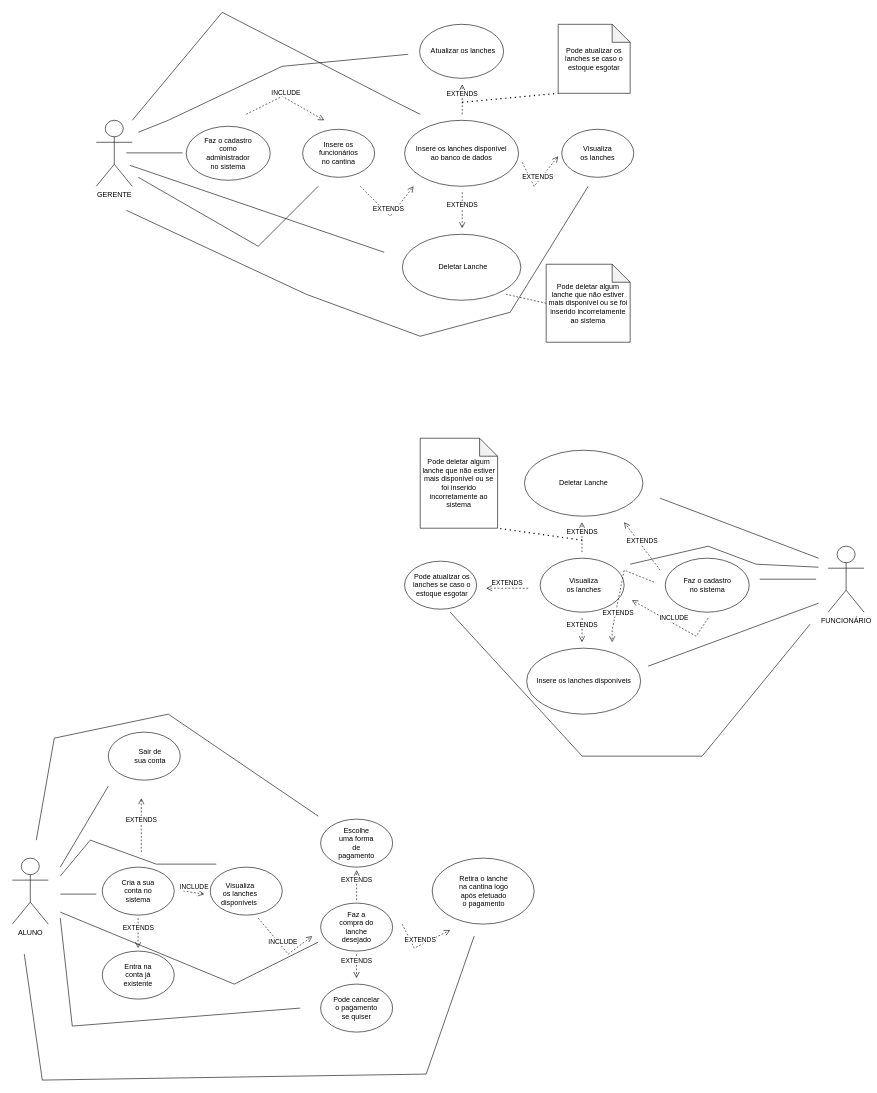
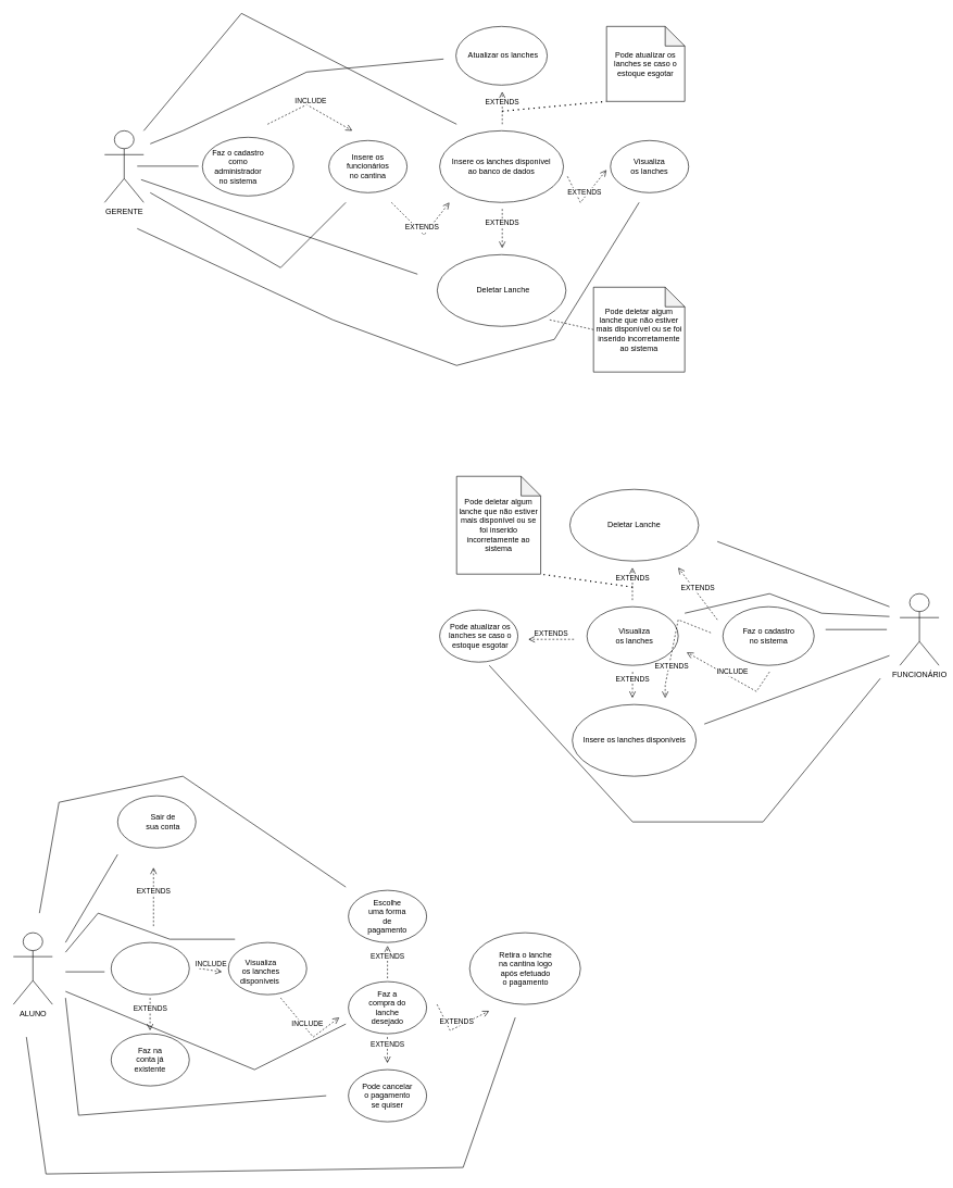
  <mxCell id="0" />
  <mxCell id="1" parent="0" />
  <mxCell id="2" value="" style="ellipse;whiteSpace=wrap;html=1;" vertex="1" parent="1"><mxGeometry x="674" y="935" width="120" height="80" as="geometry" /></mxCell>
  <mxCell id="3" value="FUNCIONÁRIO" style="shape=umlActor;verticalLabelPosition=bottom;verticalAlign=top;html=1;outlineConnect=0;" vertex="1" parent="1"><mxGeometry x="1380" y="910" width="60" height="110" as="geometry" /></mxCell>
  <mxCell id="4" value="" style="ellipse;whiteSpace=wrap;html=1;" vertex="1" parent="1"><mxGeometry x="1108.5" y="930" width="140" height="90" as="geometry" /></mxCell>
  <mxCell id="5" value="Faz o cadastro no sistema" style="text;html=1;align=center;verticalAlign=middle;whiteSpace=wrap;rounded=0;" vertex="1" parent="1"><mxGeometry x="1133.5" y="950" width="90" height="50" as="geometry" /></mxCell>
  <mxCell id="6" value="" style="ellipse;whiteSpace=wrap;html=1;" vertex="1" parent="1"><mxGeometry x="877.5" y="1080" width="190" height="110" as="geometry" /></mxCell>
  <mxCell id="7" value="Insere os lanches disponíveis" style="text;html=1;align=center;verticalAlign=middle;whiteSpace=wrap;rounded=0;" vertex="1" parent="1"><mxGeometry x="892.5" y="1115" width="160" height="40" as="geometry" /></mxCell>
  <mxCell id="8" value="" style="ellipse;whiteSpace=wrap;html=1;" vertex="1" parent="1"><mxGeometry x="900" y="930" width="140" height="90" as="geometry" /></mxCell>
  <mxCell id="9" value="Pode atualizar os lanches se caso o estoque esgotar" style="text;html=1;align=center;verticalAlign=middle;whiteSpace=wrap;rounded=0;" vertex="1" parent="1"><mxGeometry x="679" y="945" width="115" height="60" as="geometry" /></mxCell>
  <mxCell id="10" value="" style="ellipse;whiteSpace=wrap;html=1;" vertex="1" parent="1"><mxGeometry x="873.75" y="750" width="197.5" height="110" as="geometry" /></mxCell>
  <mxCell id="11" value="Deletar Lanche" style="text;html=1;align=center;verticalAlign=middle;whiteSpace=wrap;rounded=0;" vertex="1" parent="1"><mxGeometry x="901.25" y="760" width="142.5" height="90" as="geometry" /></mxCell>
  <mxCell id="12" value="GERENTE&lt;div&gt;&lt;br&gt;&lt;/div&gt;" style="shape=umlActor;verticalLabelPosition=bottom;verticalAlign=top;html=1;outlineConnect=0;" vertex="1" parent="1"><mxGeometry x="160" y="200" width="60" height="110" as="geometry" /></mxCell>
  <mxCell id="13" value="" style="ellipse;whiteSpace=wrap;html=1;" vertex="1" parent="1"><mxGeometry x="504" y="215" width="120" height="80" as="geometry" /></mxCell>
  <mxCell id="14" value="Insere os funcionários no cantina" style="text;html=1;align=center;verticalAlign=middle;whiteSpace=wrap;rounded=0;" vertex="1" parent="1"><mxGeometry x="534" y="240" width="60" height="30" as="geometry" /></mxCell>
  <mxCell id="15" value="" style="ellipse;whiteSpace=wrap;html=1;" vertex="1" parent="1"><mxGeometry x="310" y="210" width="140" height="90" as="geometry" /></mxCell>
- <mxCell id="16" value="Faz o cadastro como administrador no sistema" style="text;html=1;align=center;verticalAlign=middle;whiteSpace=wrap;rounded=0;" vertex="1" parent="1"><mxGeometry x="335" y="230" width="90" height="50" as="geometry" /></mxCell>
+ <mxCell id="16" value="Faz o cadastro como administrador no sistema" style="text;html=1;align=center;verticalAlign=middle;whiteSpace=wrap;rounded=0;" vertex="1" parent="1"><mxGeometry x="320" y="230" width="90" height="50" as="geometry" /></mxCell>
  <mxCell id="17" value="" style="ellipse;whiteSpace=wrap;html=1;" vertex="1" parent="1"><mxGeometry x="674" y="200" width="190" height="110" as="geometry" /></mxCell>
  <mxCell id="18" value="Insere os lanches disponível ao banco de dados" style="text;html=1;align=center;verticalAlign=middle;whiteSpace=wrap;rounded=0;" vertex="1" parent="1"><mxGeometry x="689" y="235" width="160" height="40" as="geometry" /></mxCell>
  <mxCell id="19" value="" style="ellipse;whiteSpace=wrap;html=1;" vertex="1" parent="1"><mxGeometry x="670.25" y="390" width="197.5" height="110" as="geometry" /></mxCell>
  <mxCell id="20" value="Deletar Lanche" style="text;html=1;align=center;verticalAlign=middle;whiteSpace=wrap;rounded=0;" vertex="1" parent="1"><mxGeometry x="700.25" y="400" width="142.5" height="90" as="geometry" /></mxCell>
  <mxCell id="21" value="" style="ellipse;whiteSpace=wrap;html=1;" vertex="1" parent="1"><mxGeometry x="936" y="215" width="120" height="80" as="geometry" /></mxCell>
  <mxCell id="22" value="Visualiza os lanches" style="text;html=1;align=center;verticalAlign=middle;whiteSpace=wrap;rounded=0;" vertex="1" parent="1"><mxGeometry x="966" y="240" width="60" height="30" as="geometry" /></mxCell>
  <mxCell id="23" value="Visualiza os lanches" style="text;html=1;align=center;verticalAlign=middle;whiteSpace=wrap;rounded=0;" vertex="1" parent="1"><mxGeometry x="942.5" y="960" width="60" height="30" as="geometry" /></mxCell>
  <mxCell id="24" value="" style="ellipse;whiteSpace=wrap;html=1;" vertex="1" parent="1"><mxGeometry x="699" y="40" width="140" height="90" as="geometry" /></mxCell>
  <mxCell id="25" value="Atualizar os lanches" style="text;html=1;align=center;verticalAlign=middle;whiteSpace=wrap;rounded=0;" vertex="1" parent="1"><mxGeometry x="714" y="55" width="115" height="60" as="geometry" /></mxCell>
  <mxCell id="26" value="ALUNO&lt;div&gt;&lt;br&gt;&lt;/div&gt;" style="shape=umlActor;verticalLabelPosition=bottom;verticalAlign=top;html=1;outlineConnect=0;" vertex="1" parent="1"><mxGeometry x="20" y="1430" width="60" height="110" as="geometry" /></mxCell>
  <mxCell id="27" value="" style="ellipse;whiteSpace=wrap;html=1;" vertex="1" parent="1"><mxGeometry x="170" y="1445" width="120" height="80" as="geometry" /></mxCell>
- <mxCell id="28" value="Cria a sua conta no sistema" style="text;html=1;align=center;verticalAlign=middle;whiteSpace=wrap;rounded=0;" vertex="1" parent="1"><mxGeometry x="200" y="1470" width="60" height="30" as="geometry" /></mxCell>
  <mxCell id="29" value="" style="ellipse;whiteSpace=wrap;html=1;" vertex="1" parent="1"><mxGeometry x="350" y="1445" width="120" height="80" as="geometry" /></mxCell>
  <mxCell id="30" value="Visualiza os lanches disponíveis&amp;nbsp;" style="text;html=1;align=center;verticalAlign=middle;whiteSpace=wrap;rounded=0;" vertex="1" parent="1"><mxGeometry x="370" y="1475" width="60" height="30" as="geometry" /></mxCell>
  <mxCell id="31" value="" style="ellipse;whiteSpace=wrap;html=1;" vertex="1" parent="1"><mxGeometry x="534" y="1505" width="120" height="80" as="geometry" /></mxCell>
  <mxCell id="32" value="Faz a compra do lanche desejado" style="text;html=1;align=center;verticalAlign=middle;whiteSpace=wrap;rounded=0;" vertex="1" parent="1"><mxGeometry x="564" y="1530" width="60" height="30" as="geometry" /></mxCell>
  <mxCell id="33" value="" style="ellipse;whiteSpace=wrap;html=1;" vertex="1" parent="1"><mxGeometry x="534" y="1365" width="120" height="80" as="geometry" /></mxCell>
  <mxCell id="34" value="Escolhe uma forma de pagamento" style="text;html=1;align=center;verticalAlign=middle;whiteSpace=wrap;rounded=0;" vertex="1" parent="1"><mxGeometry x="564" y="1390" width="60" height="30" as="geometry" /></mxCell>
  <mxCell id="35" value="" style="ellipse;whiteSpace=wrap;html=1;" vertex="1" parent="1"><mxGeometry x="720" y="1430" width="170" height="110" as="geometry" /></mxCell>
  <mxCell id="36" value="Retira o lanche na cantina logo após efetuado o pagamento" style="text;html=1;align=center;verticalAlign=middle;whiteSpace=wrap;rounded=0;" vertex="1" parent="1"><mxGeometry x="763" y="1470" width="86" height="30" as="geometry" /></mxCell>
  <mxCell id="37" value="" style="ellipse;whiteSpace=wrap;html=1;" vertex="1" parent="1"><mxGeometry x="180" y="1220" width="120" height="80" as="geometry" /></mxCell>
  <mxCell id="38" value="EXTENDS" style="html=1;verticalAlign=bottom;endArrow=open;dashed=1;endSize=8;curved=0;rounded=0;" edge="1" parent="1"><mxGeometry relative="1" as="geometry"><mxPoint x="235" y="1420" as="sourcePoint" /><mxPoint x="235" y="1330" as="targetPoint" /></mxGeometry></mxCell>
  <mxCell id="39" value="Sair de sua conta" style="text;html=1;align=center;verticalAlign=middle;whiteSpace=wrap;rounded=0;" vertex="1" parent="1"><mxGeometry x="220" y="1245" width="60" height="30" as="geometry" /></mxCell>
  <mxCell id="40" value="" style="endArrow=none;html=1;rounded=0;" edge="1" parent="1"><mxGeometry width="50" height="50" relative="1" as="geometry"><mxPoint x="1266" y="965" as="sourcePoint" /><mxPoint x="1360" y="965" as="targetPoint" /></mxGeometry></mxCell>
  <mxCell id="41" value="INCLUDE" style="html=1;verticalAlign=bottom;endArrow=open;dashed=1;endSize=8;curved=0;rounded=0;" edge="1" parent="1"><mxGeometry relative="1" as="geometry"><mxPoint x="1180" y="1030" as="sourcePoint" /><mxPoint x="1053" y="1000" as="targetPoint" /><Array as="points"><mxPoint x="1160" y="1060" /></Array></mxGeometry></mxCell>
  <mxCell id="42" value="" style="endArrow=none;html=1;rounded=0;" edge="1" parent="1"><mxGeometry width="50" height="50" relative="1" as="geometry"><mxPoint x="210" y="254.33" as="sourcePoint" /><mxPoint x="304" y="254.33" as="targetPoint" /></mxGeometry></mxCell>
  <mxCell id="43" value="INCLUDE" style="html=1;verticalAlign=bottom;endArrow=open;dashed=1;endSize=8;curved=0;rounded=0;" edge="1" parent="1"><mxGeometry relative="1" as="geometry"><mxPoint x="410" y="190" as="sourcePoint" /><mxPoint x="540" y="200" as="targetPoint" /><Array as="points"><mxPoint x="470" y="160" /></Array></mxGeometry></mxCell>
  <mxCell id="44" value="" style="endArrow=none;html=1;rounded=0;" edge="1" parent="1"><mxGeometry width="50" height="50" relative="1" as="geometry"><mxPoint x="230" y="295" as="sourcePoint" /><mxPoint x="530" y="310" as="targetPoint" /><Array as="points"><mxPoint x="430" y="410" /></Array></mxGeometry></mxCell>
  <mxCell id="45" value="" style="endArrow=none;html=1;rounded=0;" edge="1" parent="1"><mxGeometry width="50" height="50" relative="1" as="geometry"><mxPoint x="220" y="200" as="sourcePoint" /><mxPoint x="700" y="190" as="targetPoint" /><Array as="points"><mxPoint x="370" y="20" /><mxPoint x="660" y="170" /></Array></mxGeometry></mxCell>
  <mxCell id="46" value="" style="endArrow=none;html=1;rounded=0;" edge="1" parent="1"><mxGeometry width="50" height="50" relative="1" as="geometry"><mxPoint x="230" y="220" as="sourcePoint" /><mxPoint x="680" y="90" as="targetPoint" /><Array as="points"><mxPoint x="280" y="200" /><mxPoint x="470" y="110" /></Array></mxGeometry></mxCell>
  <mxCell id="47" value="" style="endArrow=none;html=1;rounded=0;" edge="1" parent="1"><mxGeometry width="50" height="50" relative="1" as="geometry"><mxPoint x="216" y="275" as="sourcePoint" /><mxPoint x="640" y="420" as="targetPoint" /></mxGeometry></mxCell>
  <mxCell id="48" value="" style="endArrow=none;html=1;rounded=0;" edge="1" parent="1"><mxGeometry width="50" height="50" relative="1" as="geometry"><mxPoint x="210" y="350" as="sourcePoint" /><mxPoint x="980" y="310" as="targetPoint" /><Array as="points"><mxPoint x="510" y="490" /><mxPoint x="700" y="560" /><mxPoint x="850" y="520" /></Array></mxGeometry></mxCell>
  <mxCell id="49" value="EXTENDS" style="html=1;verticalAlign=bottom;endArrow=open;dashed=1;endSize=8;curved=0;rounded=0;" edge="1" parent="1"><mxGeometry relative="1" as="geometry"><mxPoint x="600" y="310" as="sourcePoint" /><mxPoint x="689" y="310" as="targetPoint" /><Array as="points"><mxPoint x="650" y="360" /></Array></mxGeometry></mxCell>
  <mxCell id="50" value="EXTENDS" style="html=1;verticalAlign=bottom;endArrow=open;dashed=1;endSize=8;curved=0;rounded=0;" edge="1" parent="1"><mxGeometry relative="1" as="geometry"><mxPoint x="770" y="190" as="sourcePoint" /><mxPoint x="770" y="140" as="targetPoint" /></mxGeometry></mxCell>
  <mxCell id="51" value="EXTENDS" style="html=1;verticalAlign=bottom;endArrow=open;dashed=1;endSize=8;curved=0;rounded=0;" edge="1" parent="1"><mxGeometry relative="1" as="geometry"><mxPoint x="770" y="320" as="sourcePoint" /><mxPoint x="770" y="380" as="targetPoint" /></mxGeometry></mxCell>
  <mxCell id="52" value="EXTENDS" style="html=1;verticalAlign=bottom;endArrow=open;dashed=1;endSize=8;curved=0;rounded=0;" edge="1" parent="1"><mxGeometry relative="1" as="geometry"><mxPoint x="870" y="270" as="sourcePoint" /><mxPoint x="930" y="260" as="targetPoint" /><Array as="points"><mxPoint x="890" y="310" /></Array></mxGeometry></mxCell>
  <mxCell id="53" value="EXTENDS" style="html=1;verticalAlign=bottom;endArrow=open;dashed=1;endSize=8;curved=0;rounded=0;" edge="1" parent="1"><mxGeometry relative="1" as="geometry"><mxPoint x="969.71" y="920" as="sourcePoint" /><mxPoint x="969.71" y="870" as="targetPoint" /></mxGeometry></mxCell>
  <mxCell id="54" value="EXTENDS" style="html=1;verticalAlign=bottom;endArrow=open;dashed=1;endSize=8;curved=0;rounded=0;" edge="1" parent="1"><mxGeometry relative="1" as="geometry"><mxPoint x="970" y="1030" as="sourcePoint" /><mxPoint x="969.71" y="1070" as="targetPoint" /></mxGeometry></mxCell>
  <mxCell id="55" value="EXTENDS" style="html=1;verticalAlign=bottom;endArrow=open;dashed=1;endSize=8;curved=0;rounded=0;" edge="1" parent="1"><mxGeometry relative="1" as="geometry"><mxPoint x="880" y="980" as="sourcePoint" /><mxPoint x="810" y="980" as="targetPoint" /></mxGeometry></mxCell>
  <mxCell id="56" value="" style="endArrow=none;html=1;rounded=0;" edge="1" parent="1"><mxGeometry width="50" height="50" relative="1" as="geometry"><mxPoint x="1100" y="830" as="sourcePoint" /><mxPoint x="1364" y="930" as="targetPoint" /></mxGeometry></mxCell>
  <mxCell id="57" value="" style="endArrow=none;html=1;rounded=0;" edge="1" parent="1"><mxGeometry width="50" height="50" relative="1" as="geometry"><mxPoint x="1080" y="1110" as="sourcePoint" /><mxPoint x="1364" y="1005" as="targetPoint" /></mxGeometry></mxCell>
  <mxCell id="58" value="" style="endArrow=none;html=1;rounded=0;" edge="1" parent="1"><mxGeometry width="50" height="50" relative="1" as="geometry"><mxPoint x="1050" y="940" as="sourcePoint" /><mxPoint x="1364" y="945" as="targetPoint" /><Array as="points"><mxPoint x="1180" y="910" /><mxPoint x="1260" y="940" /></Array></mxGeometry></mxCell>
  <mxCell id="59" value="" style="endArrow=none;html=1;rounded=0;" edge="1" parent="1"><mxGeometry width="50" height="50" relative="1" as="geometry"><mxPoint x="750" y="1020" as="sourcePoint" /><mxPoint x="1350" y="1040" as="targetPoint" /><Array as="points"><mxPoint x="970" y="1260" /><mxPoint x="1170" y="1260" /></Array></mxGeometry></mxCell>
  <mxCell id="60" value="" style="endArrow=none;html=1;rounded=0;" edge="1" parent="1"><mxGeometry width="50" height="50" relative="1" as="geometry"><mxPoint x="100" y="1490" as="sourcePoint" /><mxPoint x="160" y="1490" as="targetPoint" /></mxGeometry></mxCell>
  <mxCell id="61" value="INCLUDE" style="html=1;verticalAlign=bottom;endArrow=open;dashed=1;endSize=8;curved=0;rounded=0;" edge="1" parent="1"><mxGeometry relative="1" as="geometry"><mxPoint x="305" y="1484.8" as="sourcePoint" /><mxPoint x="340" y="1490" as="targetPoint" /></mxGeometry></mxCell>
  <mxCell id="62" value="" style="ellipse;whiteSpace=wrap;html=1;" vertex="1" parent="1"><mxGeometry x="534" y="1640" width="120" height="80" as="geometry" /></mxCell>
  <mxCell id="63" value="Pode cancelar o pagamento se quiser" style="text;html=1;align=center;verticalAlign=middle;whiteSpace=wrap;rounded=0;" vertex="1" parent="1"><mxGeometry x="554" y="1665" width="80" height="30" as="geometry" /></mxCell>
  <mxCell id="64" value="INCLUDE" style="html=1;verticalAlign=bottom;endArrow=open;dashed=1;endSize=8;curved=0;rounded=0;" edge="1" parent="1"><mxGeometry relative="1" as="geometry"><mxPoint x="430" y="1530" as="sourcePoint" /><mxPoint x="520" y="1560" as="targetPoint" /><Array as="points"><mxPoint x="480" y="1590" /></Array></mxGeometry></mxCell>
  <mxCell id="65" value="EXTENDS" style="html=1;verticalAlign=bottom;endArrow=open;dashed=1;endSize=8;curved=0;rounded=0;" edge="1" parent="1"><mxGeometry relative="1" as="geometry"><mxPoint x="594" y="1500" as="sourcePoint" /><mxPoint x="594" y="1450" as="targetPoint" /></mxGeometry></mxCell>
  <mxCell id="66" value="EXTENDS" style="html=1;verticalAlign=bottom;endArrow=open;dashed=1;endSize=8;curved=0;rounded=0;" edge="1" parent="1"><mxGeometry relative="1" as="geometry"><mxPoint x="593.83" y="1590" as="sourcePoint" /><mxPoint x="593.83" y="1630" as="targetPoint" /></mxGeometry></mxCell>
  <mxCell id="67" value="" style="ellipse;whiteSpace=wrap;html=1;" vertex="1" parent="1"><mxGeometry x="170" y="1585" width="120" height="80" as="geometry" /></mxCell>
- <mxCell id="68" value="Entra na conta já existente" style="text;html=1;align=center;verticalAlign=middle;whiteSpace=wrap;rounded=0;" vertex="1" parent="1"><mxGeometry x="200" y="1610" width="60" height="30" as="geometry" /></mxCell>
+ <mxCell id="68" value="Faz na conta já existente" style="text;html=1;align=center;verticalAlign=middle;whiteSpace=wrap;rounded=0;" vertex="1" parent="1"><mxGeometry x="200" y="1610" width="60" height="30" as="geometry" /></mxCell>
  <mxCell id="69" value="EXTENDS" style="html=1;verticalAlign=bottom;endArrow=open;dashed=1;endSize=8;curved=0;rounded=0;" edge="1" parent="1"><mxGeometry relative="1" as="geometry"><mxPoint x="229.71" y="1530" as="sourcePoint" /><mxPoint x="229.71" y="1580" as="targetPoint" /></mxGeometry></mxCell>
  <mxCell id="70" value="EXTENDS" style="html=1;verticalAlign=bottom;endArrow=open;dashed=1;endSize=8;curved=0;rounded=0;" edge="1" parent="1"><mxGeometry relative="1" as="geometry"><mxPoint x="670" y="1540" as="sourcePoint" /><mxPoint x="750" y="1550" as="targetPoint" /><Array as="points"><mxPoint x="690" y="1580" /></Array></mxGeometry></mxCell>
  <mxCell id="71" value="" style="endArrow=none;html=1;rounded=0;" edge="1" parent="1"><mxGeometry width="50" height="50" relative="1" as="geometry"><mxPoint x="100" y="1445" as="sourcePoint" /><mxPoint x="180" y="1310" as="targetPoint" /></mxGeometry></mxCell>
  <mxCell id="72" value="" style="endArrow=none;html=1;rounded=0;" edge="1" parent="1"><mxGeometry width="50" height="50" relative="1" as="geometry"><mxPoint x="100" y="1460" as="sourcePoint" /><mxPoint x="360" y="1440" as="targetPoint" /><Array as="points"><mxPoint x="150" y="1400" /><mxPoint x="260" y="1440" /></Array></mxGeometry></mxCell>
  <mxCell id="73" value="" style="endArrow=none;html=1;rounded=0;" edge="1" parent="1"><mxGeometry width="50" height="50" relative="1" as="geometry"><mxPoint x="100" y="1530" as="sourcePoint" /><mxPoint x="500" y="1680" as="targetPoint" /><Array as="points"><mxPoint x="120" y="1710" /></Array></mxGeometry></mxCell>
  <mxCell id="74" value="" style="endArrow=none;html=1;rounded=0;" edge="1" parent="1"><mxGeometry width="50" height="50" relative="1" as="geometry"><mxPoint x="60" y="1400" as="sourcePoint" /><mxPoint x="530" y="1360" as="targetPoint" /><Array as="points"><mxPoint x="90" y="1230" /><mxPoint x="280" y="1190" /></Array></mxGeometry></mxCell>
  <mxCell id="75" value="" style="endArrow=none;html=1;rounded=0;" edge="1" parent="1"><mxGeometry width="50" height="50" relative="1" as="geometry"><mxPoint x="100" y="1520" as="sourcePoint" /><mxPoint x="530" y="1570" as="targetPoint" /><Array as="points"><mxPoint x="390" y="1640" /></Array></mxGeometry></mxCell>
  <mxCell id="76" value="" style="endArrow=none;html=1;rounded=0;" edge="1" parent="1"><mxGeometry width="50" height="50" relative="1" as="geometry"><mxPoint x="40" y="1590" as="sourcePoint" /><mxPoint x="790" y="1560" as="targetPoint" /><Array as="points"><mxPoint x="70" y="1800" /><mxPoint x="710" y="1790" /></Array></mxGeometry></mxCell>
  <mxCell id="77" value="EXTENDS" style="html=1;verticalAlign=bottom;endArrow=open;dashed=1;endSize=8;curved=0;rounded=0;" edge="1" parent="1"><mxGeometry relative="1" as="geometry"><mxPoint x="1100" y="950" as="sourcePoint" /><mxPoint x="1040" y="870" as="targetPoint" /></mxGeometry></mxCell>
  <mxCell id="78" value="EXTENDS" style="html=1;verticalAlign=bottom;endArrow=open;dashed=1;endSize=8;curved=0;rounded=0;" edge="1" parent="1"><mxGeometry x="0.527" y="6" relative="1" as="geometry"><mxPoint x="1090" y="970" as="sourcePoint" /><mxPoint x="1020" y="1070" as="targetPoint" /><Array as="points"><mxPoint x="1040" y="950" /><mxPoint x="1020" y="1050" /></Array><mxPoint as="offset" /></mxGeometry></mxCell>
  <mxCell id="79" value="Pode deletar algum lanche que não estiver mais disponível ou se foi inserido incorretamente ao sistema" style="shape=note;whiteSpace=wrap;html=1;backgroundOutline=1;darkOpacity=0.05;" vertex="1" parent="1"><mxGeometry x="700" y="730" width="129" height="150" as="geometry" /></mxCell>
  <mxCell id="80" value="" style="endArrow=none;dashed=1;html=1;dashPattern=1 3;strokeWidth=2;rounded=0;entryX=1;entryY=1;entryDx=0;entryDy=0;entryPerimeter=0;" edge="1" parent="1" target="79"><mxGeometry width="50" height="50" relative="1" as="geometry"><mxPoint x="970" y="900" as="sourcePoint" /><mxPoint x="831" y="870" as="targetPoint" /></mxGeometry></mxCell>
  <mxCell id="81" value="Pode atualizar os lanches se caso o estoque esgotar" style="shape=note;whiteSpace=wrap;html=1;backgroundOutline=1;darkOpacity=0.05;" vertex="1" parent="1"><mxGeometry x="930" y="40" width="120" height="115" as="geometry" /></mxCell>
  <mxCell id="82" value="" style="endArrow=none;dashed=1;html=1;dashPattern=1 3;strokeWidth=2;rounded=0;entryX=0;entryY=1;entryDx=0;entryDy=0;entryPerimeter=0;" edge="1" parent="1" target="81"><mxGeometry width="50" height="50" relative="1" as="geometry"><mxPoint x="770" y="170" as="sourcePoint" /><mxPoint x="1040" y="300" as="targetPoint" /></mxGeometry></mxCell>
  <mxCell id="83" value="Pode deletar algum lanche que não estiver mais disponível ou se foi inserido incorretamente ao sistema" style="shape=note;whiteSpace=wrap;html=1;backgroundOutline=1;darkOpacity=0.05;" vertex="1" parent="1"><mxGeometry x="910" y="440" width="140" height="130" as="geometry" /></mxCell>
  <mxCell id="84" value="" style="endArrow=none;dashed=1;html=1;rounded=0;entryX=0;entryY=0.5;entryDx=0;entryDy=0;entryPerimeter=0;exitX=1;exitY=1;exitDx=0;exitDy=0;" edge="1" parent="1" source="20" target="83"><mxGeometry width="50" height="50" relative="1" as="geometry"><mxPoint x="990" y="630" as="sourcePoint" /><mxPoint x="1040" y="580" as="targetPoint" /></mxGeometry></mxCell>
